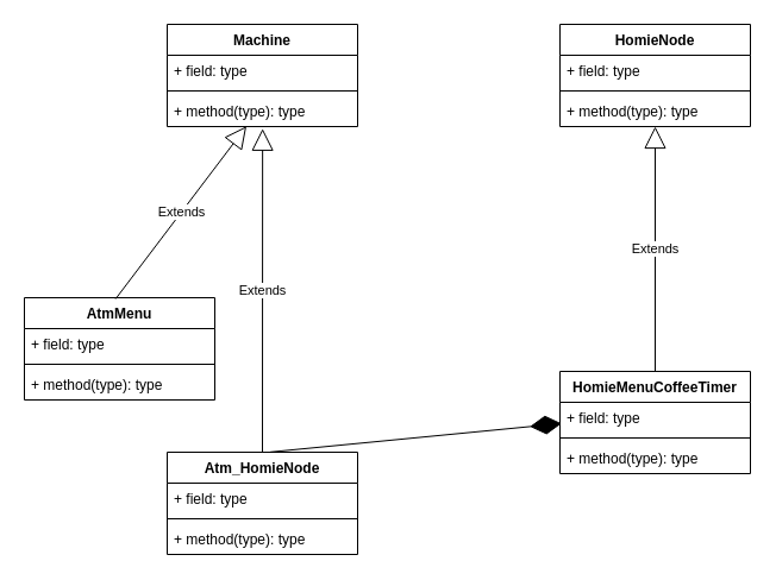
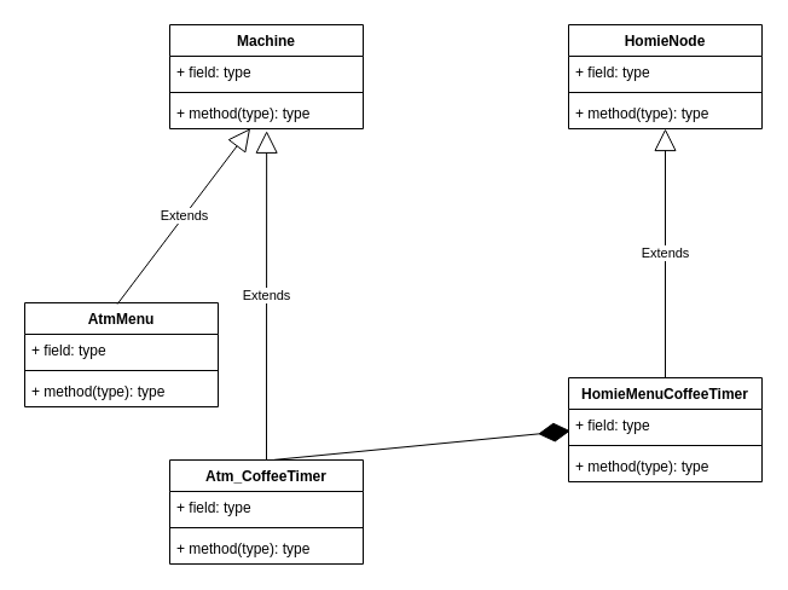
  <mxCell id="0" />
  <mxCell id="1" parent="0" />
- <mxCell id="2" value="Atm_HomieNode" style="swimlane;fontStyle=1;align=center;verticalAlign=top;childLayout=stackLayout;horizontal=1;startSize=26;horizontalStack=0;resizeParent=1;resizeParentMax=0;resizeLast=0;collapsible=1;marginBottom=0;" vertex="1" parent="1"><mxGeometry x="140" y="380" width="160" height="86" as="geometry" /></mxCell>
+ <mxCell id="2" value="Atm_CoffeeTimer" style="swimlane;fontStyle=1;align=center;verticalAlign=top;childLayout=stackLayout;horizontal=1;startSize=26;horizontalStack=0;resizeParent=1;resizeParentMax=0;resizeLast=0;collapsible=1;marginBottom=0;" vertex="1" parent="1"><mxGeometry x="140" y="380" width="160" height="86" as="geometry" /></mxCell>
  <mxCell id="3" value="+ field: type" style="text;strokeColor=none;fillColor=none;align=left;verticalAlign=top;spacingLeft=4;spacingRight=4;overflow=hidden;rotatable=0;points=[[0,0.5],[1,0.5]];portConstraint=eastwest;" vertex="1" parent="2"><mxGeometry y="26" width="160" height="26" as="geometry" /></mxCell>
  <mxCell id="4" value="" style="line;strokeWidth=1;fillColor=none;align=left;verticalAlign=middle;spacingTop=-1;spacingLeft=3;spacingRight=3;rotatable=0;labelPosition=right;points=[];portConstraint=eastwest;" vertex="1" parent="2"><mxGeometry y="52" width="160" height="8" as="geometry" /></mxCell>
  <mxCell id="5" value="+ method(type): type" style="text;strokeColor=none;fillColor=none;align=left;verticalAlign=top;spacingLeft=4;spacingRight=4;overflow=hidden;rotatable=0;points=[[0,0.5],[1,0.5]];portConstraint=eastwest;" vertex="1" parent="2"><mxGeometry y="60" width="160" height="26" as="geometry" /></mxCell>
  <mxCell id="6" value="Machine" style="swimlane;fontStyle=1;align=center;verticalAlign=top;childLayout=stackLayout;horizontal=1;startSize=26;horizontalStack=0;resizeParent=1;resizeParentMax=0;resizeLast=0;collapsible=1;marginBottom=0;" vertex="1" parent="1"><mxGeometry x="140" y="20" width="160" height="86" as="geometry"><mxRectangle x="140" y="364" width="80" height="26" as="alternateBounds" /></mxGeometry></mxCell>
  <mxCell id="7" value="+ field: type" style="text;strokeColor=none;fillColor=none;align=left;verticalAlign=top;spacingLeft=4;spacingRight=4;overflow=hidden;rotatable=0;points=[[0,0.5],[1,0.5]];portConstraint=eastwest;" vertex="1" parent="6"><mxGeometry y="26" width="160" height="26" as="geometry" /></mxCell>
  <mxCell id="8" value="" style="line;strokeWidth=1;fillColor=none;align=left;verticalAlign=middle;spacingTop=-1;spacingLeft=3;spacingRight=3;rotatable=0;labelPosition=right;points=[];portConstraint=eastwest;" vertex="1" parent="6"><mxGeometry y="52" width="160" height="8" as="geometry" /></mxCell>
  <mxCell id="9" value="+ method(type): type" style="text;strokeColor=none;fillColor=none;align=left;verticalAlign=top;spacingLeft=4;spacingRight=4;overflow=hidden;rotatable=0;points=[[0,0.5],[1,0.5]];portConstraint=eastwest;" vertex="1" parent="6"><mxGeometry y="60" width="160" height="26" as="geometry" /></mxCell>
  <mxCell id="10" value="HomieNode" style="swimlane;fontStyle=1;align=center;verticalAlign=top;childLayout=stackLayout;horizontal=1;startSize=26;horizontalStack=0;resizeParent=1;resizeParentMax=0;resizeLast=0;collapsible=1;marginBottom=0;" vertex="1" parent="1"><mxGeometry x="470" y="20" width="160" height="86" as="geometry" /></mxCell>
  <mxCell id="11" value="+ field: type" style="text;strokeColor=none;fillColor=none;align=left;verticalAlign=top;spacingLeft=4;spacingRight=4;overflow=hidden;rotatable=0;points=[[0,0.5],[1,0.5]];portConstraint=eastwest;" vertex="1" parent="10"><mxGeometry y="26" width="160" height="26" as="geometry" /></mxCell>
  <mxCell id="12" value="" style="line;strokeWidth=1;fillColor=none;align=left;verticalAlign=middle;spacingTop=-1;spacingLeft=3;spacingRight=3;rotatable=0;labelPosition=right;points=[];portConstraint=eastwest;" vertex="1" parent="10"><mxGeometry y="52" width="160" height="8" as="geometry" /></mxCell>
  <mxCell id="13" value="+ method(type): type" style="text;strokeColor=none;fillColor=none;align=left;verticalAlign=top;spacingLeft=4;spacingRight=4;overflow=hidden;rotatable=0;points=[[0,0.5],[1,0.5]];portConstraint=eastwest;" vertex="1" parent="10"><mxGeometry y="60" width="160" height="26" as="geometry" /></mxCell>
  <mxCell id="14" value="HomieMenuCoffeeTimer" style="swimlane;fontStyle=1;align=center;verticalAlign=top;childLayout=stackLayout;horizontal=1;startSize=26;horizontalStack=0;resizeParent=1;resizeParentMax=0;resizeLast=0;collapsible=1;marginBottom=0;" vertex="1" parent="1"><mxGeometry x="470" y="312" width="160" height="86" as="geometry" /></mxCell>
  <mxCell id="15" value="+ field: type" style="text;strokeColor=none;fillColor=none;align=left;verticalAlign=top;spacingLeft=4;spacingRight=4;overflow=hidden;rotatable=0;points=[[0,0.5],[1,0.5]];portConstraint=eastwest;" vertex="1" parent="14"><mxGeometry y="26" width="160" height="26" as="geometry" /></mxCell>
  <mxCell id="16" value="" style="line;strokeWidth=1;fillColor=none;align=left;verticalAlign=middle;spacingTop=-1;spacingLeft=3;spacingRight=3;rotatable=0;labelPosition=right;points=[];portConstraint=eastwest;" vertex="1" parent="14"><mxGeometry y="52" width="160" height="8" as="geometry" /></mxCell>
  <mxCell id="17" value="+ method(type): type" style="text;strokeColor=none;fillColor=none;align=left;verticalAlign=top;spacingLeft=4;spacingRight=4;overflow=hidden;rotatable=0;points=[[0,0.5],[1,0.5]];portConstraint=eastwest;" vertex="1" parent="14"><mxGeometry y="60" width="160" height="26" as="geometry" /></mxCell>
  <mxCell id="18" value="" style="endArrow=diamondThin;endFill=1;endSize=24;html=1;rounded=0;entryX=0.009;entryY=0.685;entryDx=0;entryDy=0;entryPerimeter=0;exitX=0.541;exitY=-0.002;exitDx=0;exitDy=0;exitPerimeter=0;" edge="1" parent="1" source="2" target="15"><mxGeometry width="160" relative="1" as="geometry"><mxPoint x="120" y="90" as="sourcePoint" /><mxPoint x="280" y="90" as="targetPoint" /></mxGeometry></mxCell>
  <mxCell id="19" value="Extends" style="endArrow=block;endSize=16;endFill=0;html=1;rounded=0;entryX=0.501;entryY=1.069;entryDx=0;entryDy=0;entryPerimeter=0;exitX=0.5;exitY=0;exitDx=0;exitDy=0;" edge="1" parent="1" source="2" target="9"><mxGeometry width="160" relative="1" as="geometry"><mxPoint x="120" y="110" as="sourcePoint" /><mxPoint x="280" y="110" as="targetPoint" /></mxGeometry></mxCell>
  <mxCell id="20" value="Extends" style="endArrow=block;endSize=16;endFill=0;html=1;rounded=0;entryX=0.5;entryY=1;entryDx=0;entryDy=0;" edge="1" parent="1" source="14" target="10"><mxGeometry width="160" relative="1" as="geometry"><mxPoint x="550" y="310" as="sourcePoint" /><mxPoint x="549.96" y="220.004" as="targetPoint" /></mxGeometry></mxCell>
  <mxCell id="21" value="AtmMenu" style="swimlane;fontStyle=1;align=center;verticalAlign=top;childLayout=stackLayout;horizontal=1;startSize=26;horizontalStack=0;resizeParent=1;resizeParentMax=0;resizeLast=0;collapsible=1;marginBottom=0;" vertex="1" parent="1"><mxGeometry x="20" y="250" width="160" height="86" as="geometry" /></mxCell>
  <mxCell id="22" value="+ field: type" style="text;strokeColor=none;fillColor=none;align=left;verticalAlign=top;spacingLeft=4;spacingRight=4;overflow=hidden;rotatable=0;points=[[0,0.5],[1,0.5]];portConstraint=eastwest;" vertex="1" parent="21"><mxGeometry y="26" width="160" height="26" as="geometry" /></mxCell>
  <mxCell id="23" value="" style="line;strokeWidth=1;fillColor=none;align=left;verticalAlign=middle;spacingTop=-1;spacingLeft=3;spacingRight=3;rotatable=0;labelPosition=right;points=[];portConstraint=eastwest;" vertex="1" parent="21"><mxGeometry y="52" width="160" height="8" as="geometry" /></mxCell>
  <mxCell id="24" value="+ method(type): type" style="text;strokeColor=none;fillColor=none;align=left;verticalAlign=top;spacingLeft=4;spacingRight=4;overflow=hidden;rotatable=0;points=[[0,0.5],[1,0.5]];portConstraint=eastwest;" vertex="1" parent="21"><mxGeometry y="60" width="160" height="26" as="geometry" /></mxCell>
  <mxCell id="25" value="Extends" style="endArrow=block;endSize=16;endFill=0;html=1;rounded=0;entryX=0.416;entryY=0.992;entryDx=0;entryDy=0;entryPerimeter=0;exitX=0.479;exitY=0.012;exitDx=0;exitDy=0;exitPerimeter=0;" edge="1" parent="1" source="21" target="9"><mxGeometry width="160" relative="1" as="geometry"><mxPoint x="230" y="390" as="sourcePoint" /><mxPoint x="230.16" y="117.794" as="targetPoint" /></mxGeometry></mxCell>
